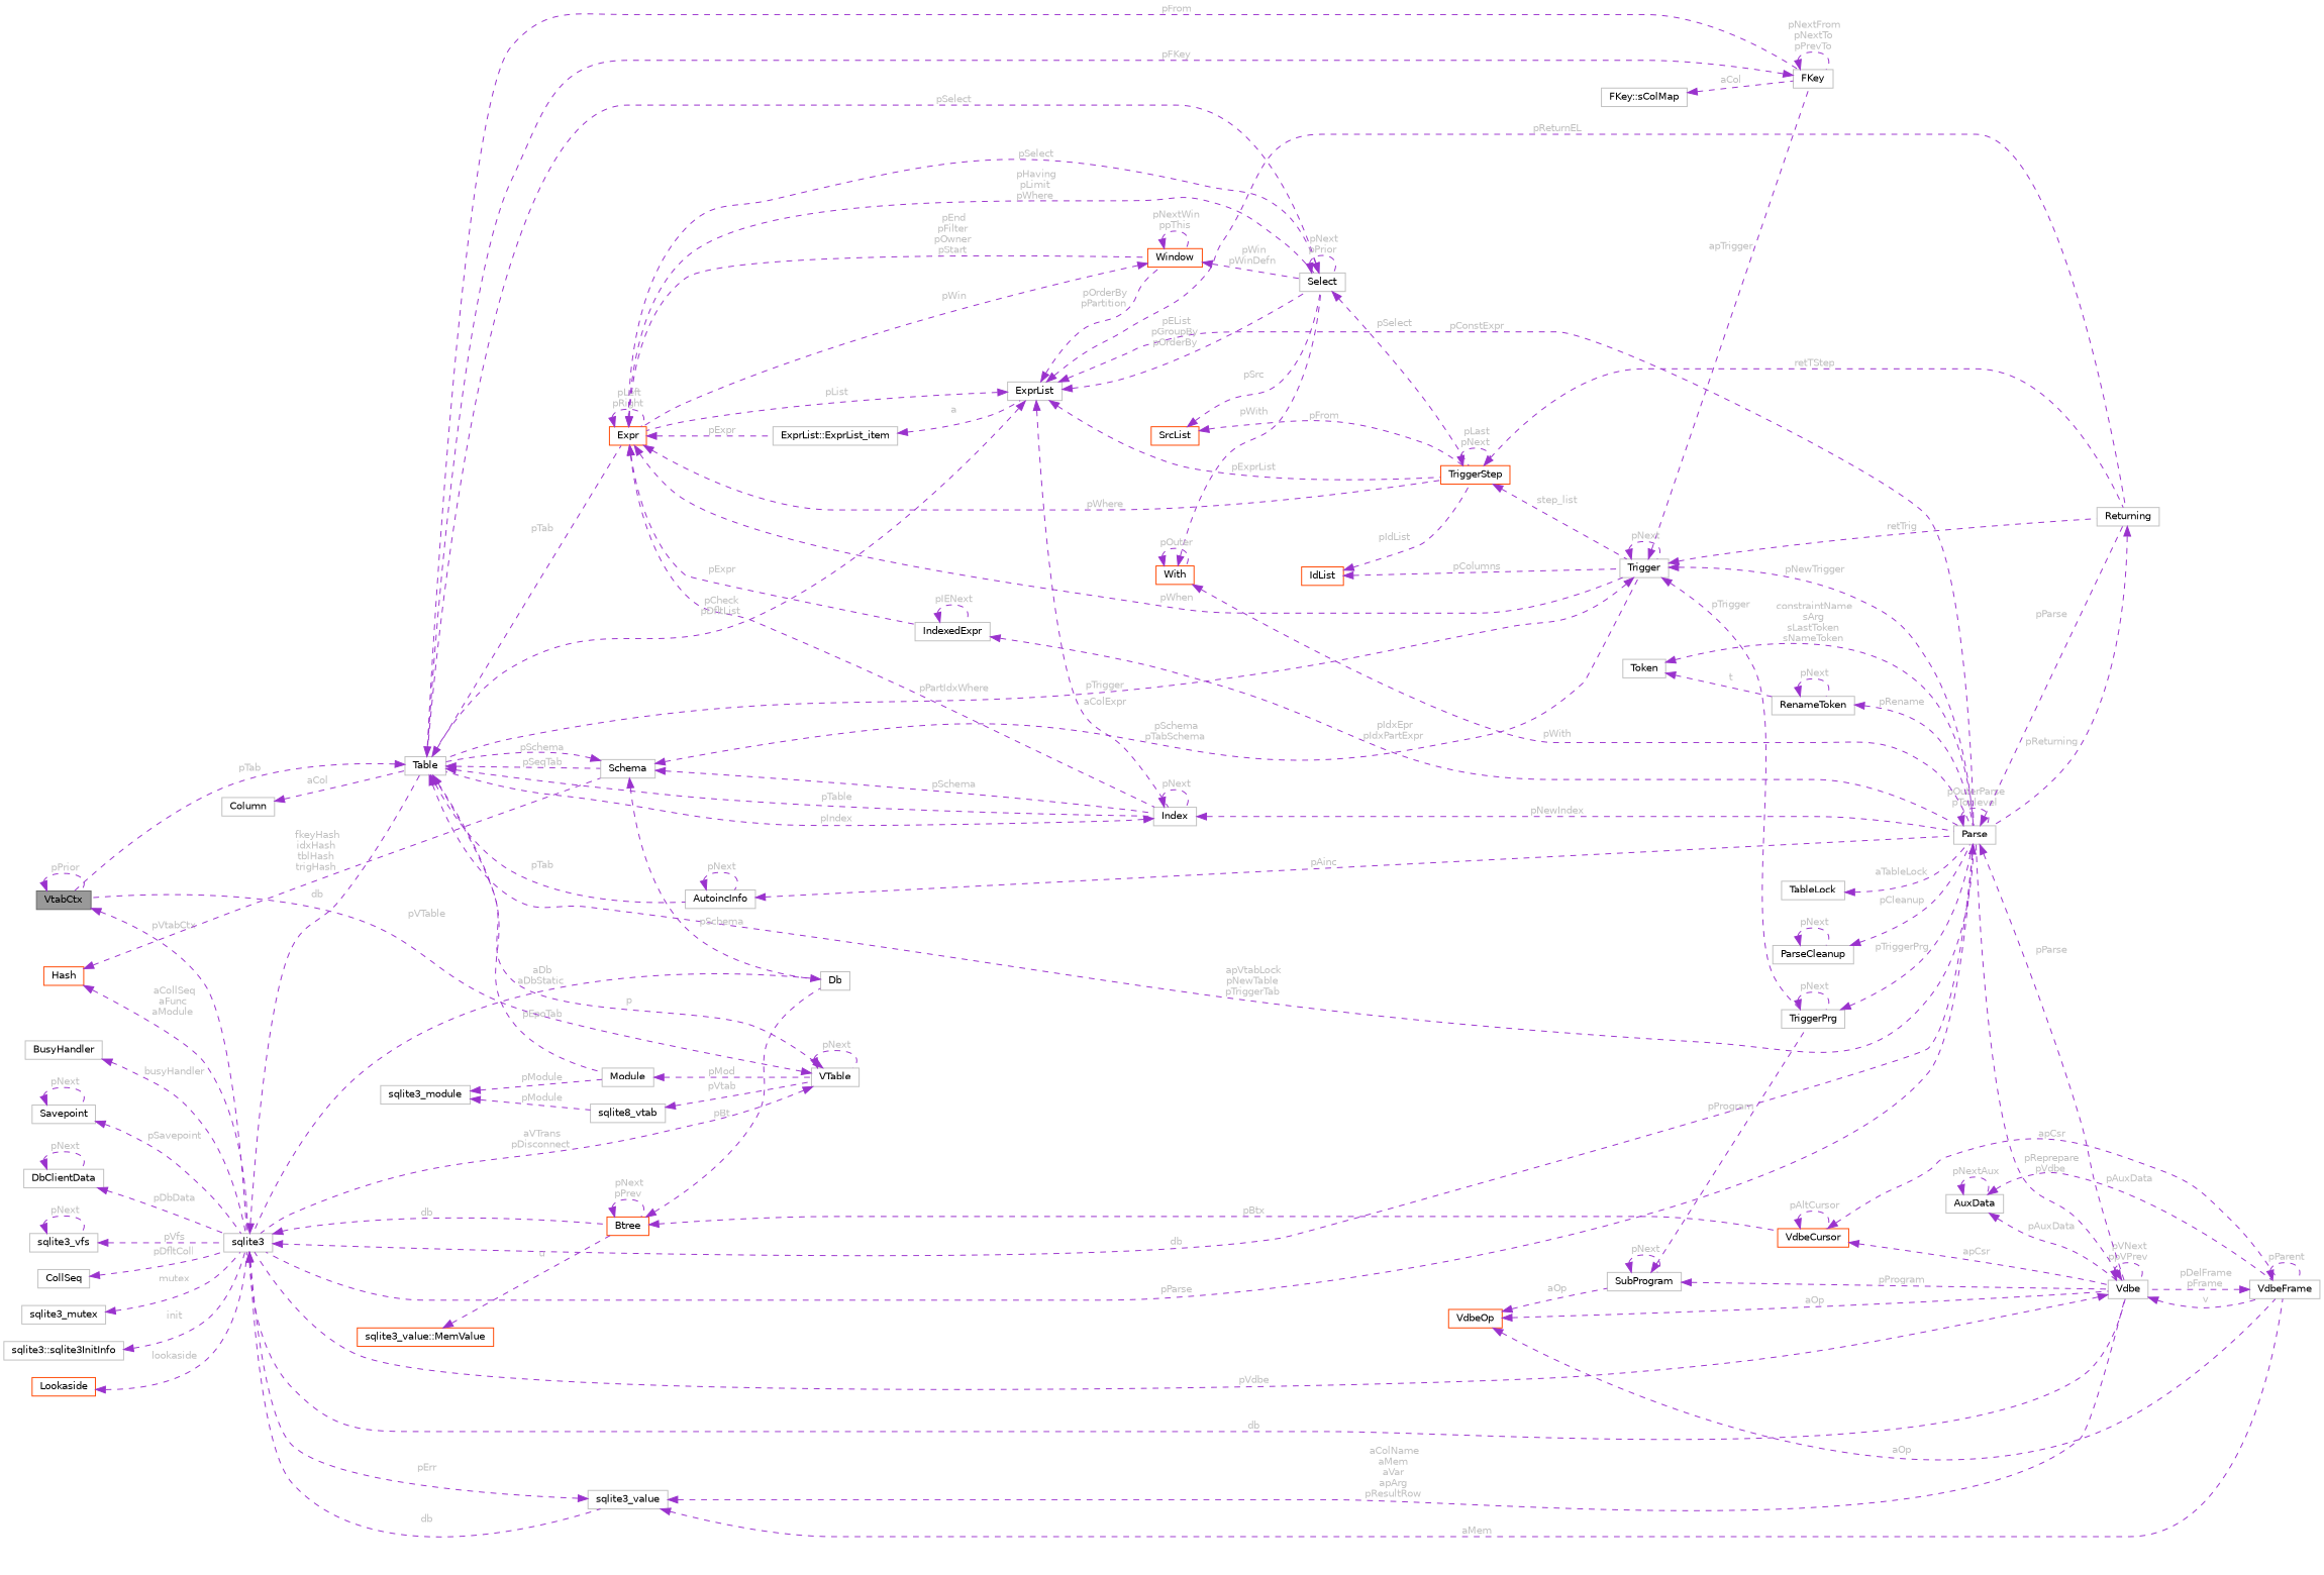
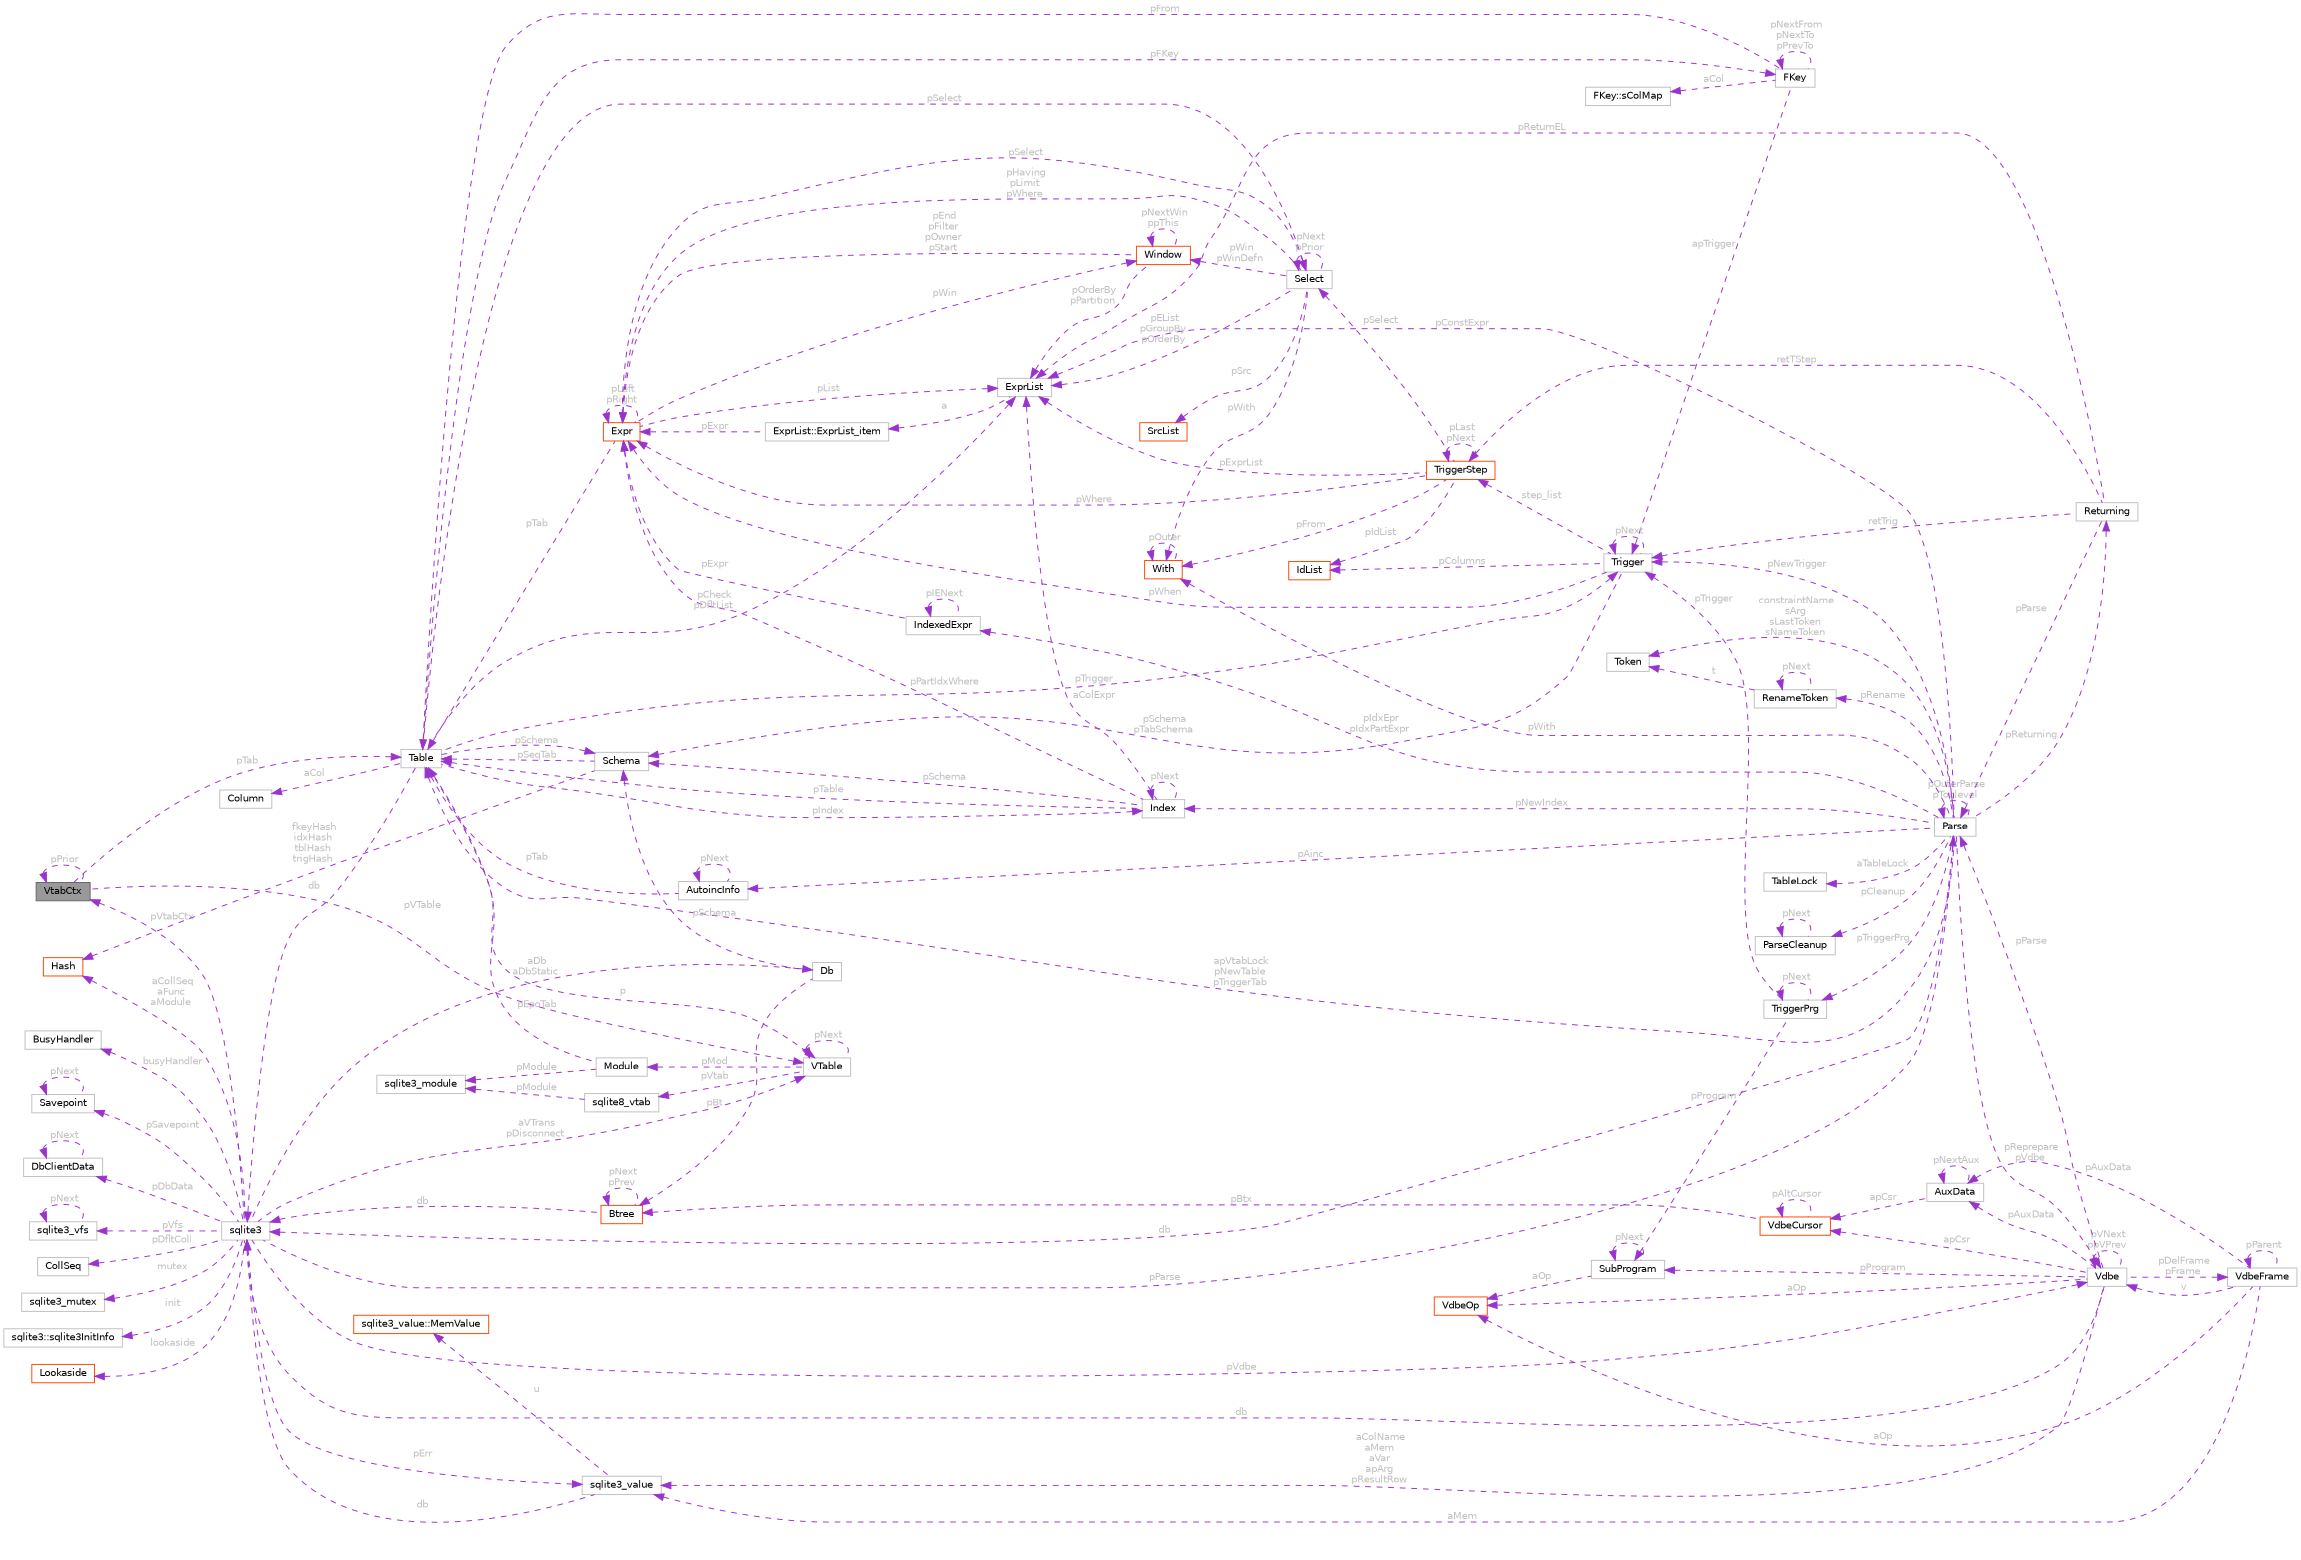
  digraph {
    rankdir=LR
    node [color=grey75 fillcolor=white fontname=Helvetica fontsize=10 shape=box style=filled]
    edge [color=darkorchid3 dir=back fontcolor=grey fontname=Helvetica fontsize=10 labelfontname=Helvetica labelfontsize=10 style=dashed]
    n1 [color=gray40 fillcolor=grey60 fontcolor=black height=0.2 label=VtabCtx width=0.4]
    n2 [height=0.2 label=sqlite3 width=0.4]
    n3 [height=0.2 label=Table width=0.4]
    n4 [height=0.2 label=Vdbe width=0.4]
    n5 [height=0.2 label=Parse width=0.4]
    n6 [height=0.2 label=sqlite3_value width=0.4]
    n7 [color=orangered height=0.2 label=Btree width=0.4]
    n8 [height=0.2 label=VTable width=0.4]
    n9 [color=orangered height=0.2 label=Expr width=0.4]
    n10 [height=0.2 label=Index width=0.4]
    n11 [height=0.2 label=Schema width=0.4]
    n12 [height=0.2 label=FKey width=0.4]
    n13 [height=0.2 label=AutoincInfo width=0.4]
    n14 [height=0.2 label=Module width=0.4]
    n15 [height=0.2 label=VdbeFrame width=0.4]
    n16 [height=0.2 label=Returning width=0.4]
    n17 [height=0.2 label=Db width=0.4]
    n18 [color=orangered height=0.2 label=VdbeCursor width=0.4]
    n19 [height=0.2 label=sqlite3_vfs width=0.4]
    n20 [height=0.2 label=ExprList width=0.4]
    n21 [height=0.2 label=Select width=0.4]
    n22 [color=orangered height=0.2 label=Window width=0.4]
    n23 [color=orangered height=0.2 label=TriggerStep width=0.4]
    n24 [height=0.2 label="ExprList::ExprList_item" width=0.4]
    n25 [height=0.2 label=Trigger width=0.4]
    n26 [height=0.2 label=IndexedExpr width=0.4]
    n27 [height=0.2 label=TriggerPrg width=0.4]
    n28 [color=orangered height=0.2 label=SrcList width=0.4]
    n29 [color=orangered height=0.2 label=With width=0.4]
    n30 [height=0.2 label=Column width=0.4]
    n31 [color=orangered height=0.2 label=Hash width=0.4]
    n32 [color=orangered height=0.2 label=IdList width=0.4]
    n33 [height=0.2 label="FKey::sColMap" width=0.4]
    n34 [height=0.2 label=TableLock width=0.4]
    n35 [height=0.2 label=SubProgram width=0.4]
    n36 [color=orangered height=0.2 label=VdbeOp width=0.4]
    n37 [height=0.2 label=ParseCleanup width=0.4]
    n38 [height=0.2 label=Token width=0.4]
    n39 [height=0.2 label=RenameToken width=0.4]
    n40 [color=orangered height=0.2 label="sqlite3_value::MemValue" width=0.4]
    n41 [height=0.2 label=AuxData width=0.4]
    n42 [height=0.2 label=CollSeq width=0.4]
    n43 [height=0.2 label=sqlite3_mutex width=0.4]
    n44 [height=0.2 label="sqlite3::sqlite3InitInfo" width=0.4]
    n45 [color=orangered height=0.2 label=Lookaside width=0.4]
    n46 [height=0.2 label=BusyHandler width=0.4]
    n47 [height=0.2 label=Savepoint width=0.4]
    n48 [height=0.2 label=DbClientData width=0.4]
    n49 [height=0.2 label=sqlite3_module width=0.4]
    n50 [height=0.2 label=sqlite8_vtab width=0.4]
    n1 -> n1 [label=" pPrior"]
    n1 -> n2 [label=" pVtabCtx"]
    n2 -> n3 [label=" db"]
    n2 -> n4 [label=" db"]
    n2 -> n5 [label=" db"]
    n2 -> n6 [label=" db"]
    n2 -> n7 [label=" db"]
    n3 -> n1 [label=" pTab"]
    n3 -> n5 [label=" apVtabLock\npNewTable\npTriggerTab"]
    n3 -> n9 [label=" pTab"]
    n3 -> n10 [label=" pTable"]
    n3 -> n11 [label=" pSeqTab"]
    n3 -> n12 [label=" pFrom"]
    n3 -> n13 [label=" pTab"]
    n3 -> n14 [label=" pEpoTab"]
    n4 -> n2 [label=" pVdbe"]
    n4 -> n4 [label=" pVNext\nppVPrev"]
    n4 -> n5 [label=" pReprepare\npVdbe"]
    n4 -> n15 [label=" v"]
    n5 -> n2 [label=" pParse"]
    n5 -> n4 [label=" pParse"]
    n5 -> n5 [label=" pOuterParse\npToplevel"]
    n5 -> n16 [label=" pParse"]
    n6 -> n2 [label=" pErr"]
    n6 -> n4 [label=" aColName\naMem\naVar\napArg\npResultRow"]
    n6 -> n15 [label=" aMem"]
    n7 -> n7 [label=" pNext\npPrev"]
    n7 -> n17 [label=" pBt"]
    n7 -> n18 [label=" pBtx"]
    n8 -> n1 [label=" pVTable"]
    n8 -> n2 [label=" aVTrans\npDisconnect"]
    n8 -> n3 [label=" p"]
    n8 -> n8 [label=" pNext"]
    n9 -> n9 [label=" pLeft\npRight"]
    n9 -> n10 [label=" pPartIdxWhere"]
    n9 -> n21 [label=" pHaving\npLimit\npWhere"]
    n9 -> n22 [label=" pEnd\npFilter\npOwner\npStart"]
    n9 -> n23 [label=" pWhere"]
    n9 -> n24 [label=" pExpr"]
    n9 -> n25 [label=" pWhen"]
    n9 -> n26 [label=" pExpr"]
    n10 -> n3 [label=" pIndex"]
    n10 -> n5 [label=" pNewIndex"]
    n10 -> n10 [label=" pNext"]
    n11 -> n3 [label=" pSchema"]
    n11 -> n10 [label=" pSchema"]
    n11 -> n17 [label=" pSchema"]
    n11 -> n25 [label=" pSchema\npTabSchema"]
    n12 -> n3 [label=" pFKey"]
    n12 -> n12 [label=" pNextFrom\npNextTo\npPrevTo"]
    n13 -> n5 [label=" pAinc"]
    n13 -> n13 [label=" pNext"]
    n14 -> n8 [label=" pMod"]
    n15 -> n4 [label=" pDelFrame\npFrame"]
    n15 -> n15 [label=" pParent"]
    n16 -> n5 [label=" pReturning"]
    n17 -> n2 [label=" aDb\naDbStatic"]
    n18 -> n4 [label=" apCsr"]
-   n18 -> n15 [label=" apCsr"]
+   n18 -> n41 [label=" apCsr"]
    n18 -> n18 [label=" pAltCursor"]
    n19 -> n2 [label=" pVfs"]
    n19 -> n19 [label=" pNext"]
    n20 -> n3 [label=" pCheck\npDfltList"]
    n20 -> n5 [label=" pConstExpr"]
    n20 -> n9 [label=" pList"]
    n20 -> n10 [label=" aColExpr"]
    n20 -> n16 [label=" pReturnEL"]
    n20 -> n21 [label=" pEList\npGroupBy\npOrderBy"]
    n20 -> n22 [label=" pOrderBy\npPartition"]
    n20 -> n23 [label=" pExprList"]
    n21 -> n3 [label=" pSelect"]
    n21 -> n9 [label=" pSelect"]
    n21 -> n21 [label=" pNext\npPrior"]
    n21 -> n23 [label=" pSelect"]
    n22 -> n9 [label=" pWin"]
    n22 -> n21 [label=" pWin\npWinDefn"]
    n22 -> n22 [label=" pNextWin\nppThis"]
    n23 -> n16 [label=" retTStep"]
    n23 -> n23 [label=" pLast\npNext"]
    n23 -> n25 [label=" step_list"]
    n24 -> n20 [label=" a"]
    n25 -> n3 [label=" pTrigger"]
    n25 -> n5 [label=" pNewTrigger"]
    n25 -> n12 [label=" apTrigger"]
    n25 -> n16 [label=" retTrig"]
    n25 -> n25 [label=" pNext"]
    n25 -> n27 [label=" pTrigger"]
    n26 -> n5 [label=" pIdxEpr\npIdxPartExpr"]
    n26 -> n26 [label=" pIENext"]
    n27 -> n5 [label=" pTriggerPrg"]
    n27 -> n27 [label=" pNext"]
    n28 -> n21 [label=" pSrc"]
-   n28 -> n23 [label=" pFrom"]
+   n29 -> n23 [label=" pFrom"]
    n29 -> n5 [label=" pWith"]
    n29 -> n21 [label=" pWith"]
    n29 -> n29 [label=" pOuter"]
    n30 -> n3 [label=" aCol"]
    n31 -> n2 [label=" aCollSeq\naFunc\naModule"]
    n31 -> n11 [label=" fkeyHash\nidxHash\ntblHash\ntrigHash"]
    n32 -> n23 [label=" pIdList"]
    n32 -> n25 [label=" pColumns"]
    n33 -> n12 [label=" aCol"]
    n34 -> n5 [label=" aTableLock"]
    n35 -> n4 [label=" pProgram"]
    n35 -> n27 [label=" pProgram"]
    n35 -> n35 [label=" pNext"]
    n36 -> n4 [label=" aOp"]
    n36 -> n15 [label=" aOp"]
    n36 -> n35 [label=" aOp"]
    n37 -> n5 [label=" pCleanup"]
    n37 -> n37 [label=" pNext"]
    n38 -> n5 [label=" constraintName\nsArg\nsLastToken\nsNameToken"]
    n38 -> n39 [label=" t"]
    n39 -> n5 [label=" pRename"]
    n39 -> n39 [label=" pNext"]
-   n40 -> n7 [label=" u"]
+   n40 -> n6 [label=" u"]
    n41 -> n4 [label=" pAuxData"]
    n41 -> n15 [label=" pAuxData"]
    n41 -> n41 [label=" pNextAux"]
    n42 -> n2 [label=" pDfltColl"]
    n43 -> n2 [label=" mutex"]
    n44 -> n2 [label=" init"]
    n45 -> n2 [label=" lookaside"]
    n46 -> n2 [label=" busyHandler"]
    n47 -> n2 [label=" pSavepoint"]
    n47 -> n47 [label=" pNext"]
    n48 -> n2 [label=" pDbData"]
    n48 -> n48 [label=" pNext"]
    n49 -> n14 [label=" pModule"]
    n49 -> n50 [label=" pModule"]
    n50 -> n8 [label=" pVtab"]
  }
